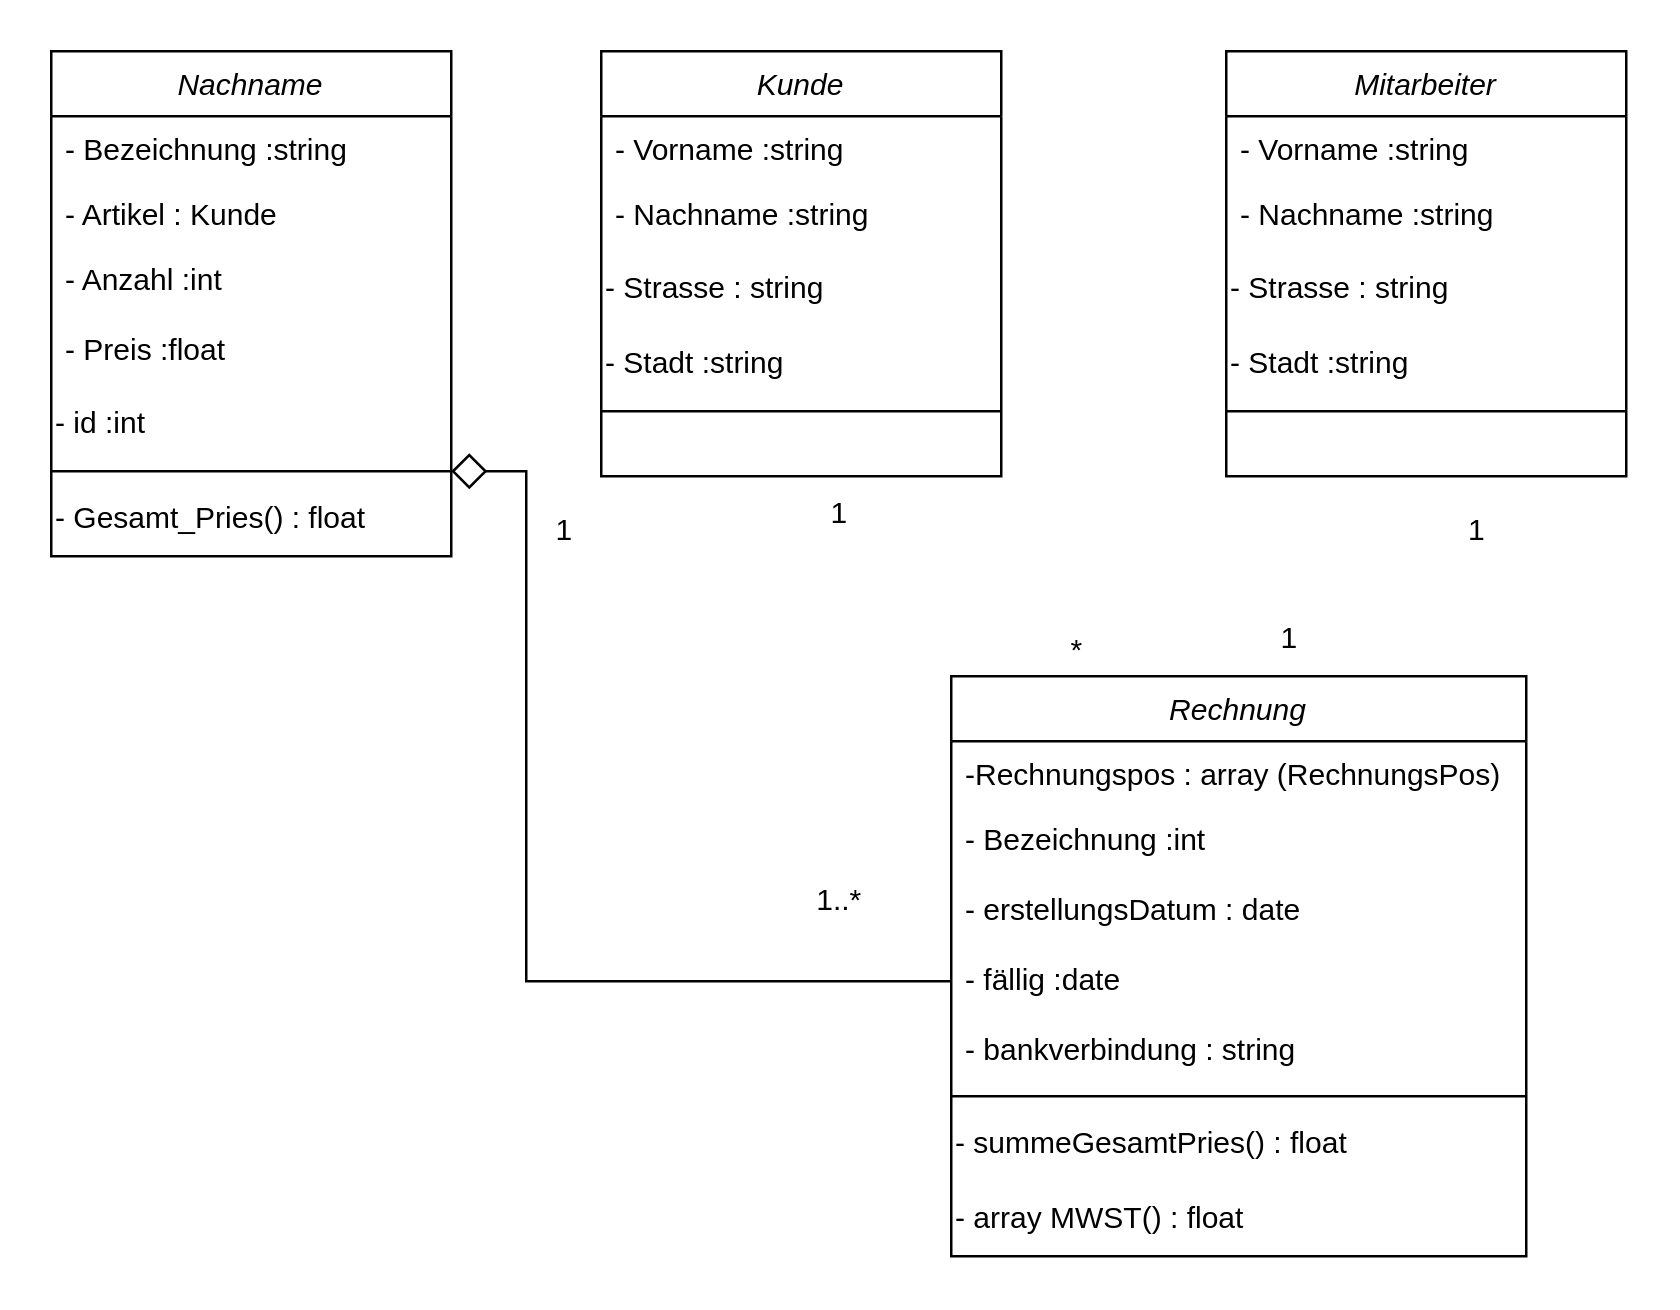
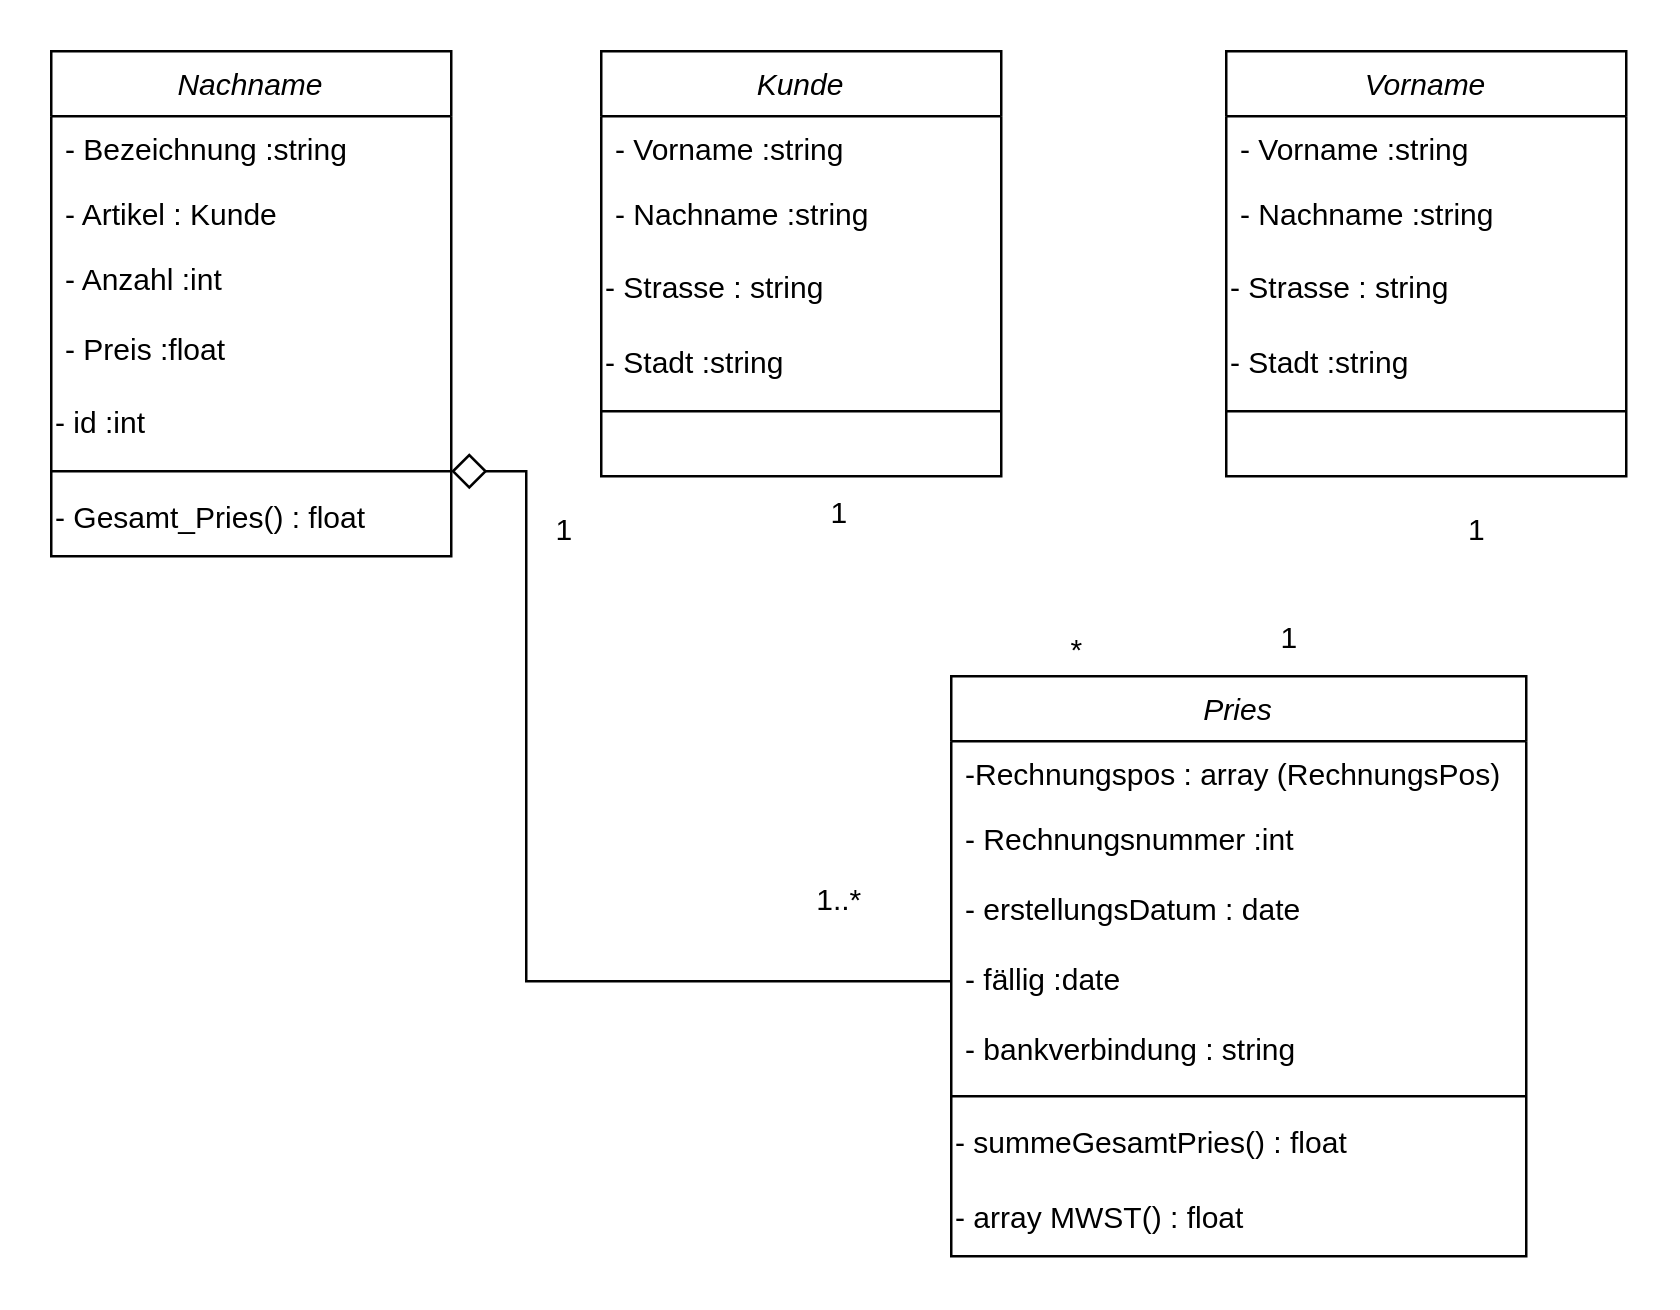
  <mxCell id="0" />
  <mxCell id="1" parent="0" />
  <mxCell id="2" value="Kunde" style="swimlane;fontStyle=2;align=center;verticalAlign=top;childLayout=stackLayout;horizontal=1;startSize=26;horizontalStack=0;resizeParent=1;resizeLast=0;collapsible=1;marginBottom=0;rounded=0;shadow=0;strokeWidth=1;" parent="1" vertex="1"><mxGeometry x="240" y="20" width="160" height="170" as="geometry"><mxRectangle x="220" y="120" width="160" height="26" as="alternateBounds" /></mxGeometry></mxCell>
  <mxCell id="3" value="- Vorname :string" style="text;align=left;verticalAlign=top;spacingLeft=4;spacingRight=4;overflow=hidden;rotatable=0;points=[[0,0.5],[1,0.5]];portConstraint=eastwest;" parent="2" vertex="1"><mxGeometry y="26" width="160" height="26" as="geometry" /></mxCell>
  <mxCell id="4" value="- Nachname :string&#10;" style="text;align=left;verticalAlign=top;spacingLeft=4;spacingRight=4;overflow=hidden;rotatable=0;points=[[0,0.5],[1,0.5]];portConstraint=eastwest;rounded=0;shadow=0;html=0;" parent="2" vertex="1"><mxGeometry y="52" width="160" height="28" as="geometry" /></mxCell>
  <mxCell id="5" value="- Strasse : string" style="text;html=1;resizable=0;autosize=1;align=left;verticalAlign=middle;points=[];fillColor=none;strokeColor=none;rounded=0;" parent="2" vertex="1"><mxGeometry y="80" width="160" height="30" as="geometry" /></mxCell>
  <mxCell id="6" value="- Stadt :string" style="text;html=1;resizable=0;autosize=1;align=left;verticalAlign=middle;points=[];fillColor=none;strokeColor=none;rounded=0;" parent="2" vertex="1"><mxGeometry y="110" width="160" height="30" as="geometry" /></mxCell>
  <mxCell id="7" value="" style="line;html=1;strokeWidth=1;align=left;verticalAlign=middle;spacingTop=-1;spacingLeft=3;spacingRight=3;rotatable=0;labelPosition=right;points=[];portConstraint=eastwest;" parent="2" vertex="1"><mxGeometry y="140" width="160" height="8" as="geometry" /></mxCell>
- <mxCell id="8" value="Mitarbeiter" style="swimlane;fontStyle=2;align=center;verticalAlign=top;childLayout=stackLayout;horizontal=1;startSize=26;horizontalStack=0;resizeParent=1;resizeLast=0;collapsible=1;marginBottom=0;rounded=0;shadow=0;strokeWidth=1;" parent="1" vertex="1"><mxGeometry x="490" y="20" width="160" height="170" as="geometry"><mxRectangle x="220" y="120" width="160" height="26" as="alternateBounds" /></mxGeometry></mxCell>
+ <mxCell id="8" value="Vorname" style="swimlane;fontStyle=2;align=center;verticalAlign=top;childLayout=stackLayout;horizontal=1;startSize=26;horizontalStack=0;resizeParent=1;resizeLast=0;collapsible=1;marginBottom=0;rounded=0;shadow=0;strokeWidth=1;" parent="1" vertex="1"><mxGeometry x="490" y="20" width="160" height="170" as="geometry"><mxRectangle x="220" y="120" width="160" height="26" as="alternateBounds" /></mxGeometry></mxCell>
  <mxCell id="9" value="- Vorname :string" style="text;align=left;verticalAlign=top;spacingLeft=4;spacingRight=4;overflow=hidden;rotatable=0;points=[[0,0.5],[1,0.5]];portConstraint=eastwest;" parent="8" vertex="1"><mxGeometry y="26" width="160" height="26" as="geometry" /></mxCell>
  <mxCell id="10" value="- Nachname :string&#10;" style="text;align=left;verticalAlign=top;spacingLeft=4;spacingRight=4;overflow=hidden;rotatable=0;points=[[0,0.5],[1,0.5]];portConstraint=eastwest;rounded=0;shadow=0;html=0;" parent="8" vertex="1"><mxGeometry y="52" width="160" height="28" as="geometry" /></mxCell>
  <mxCell id="11" value="- Strasse : string" style="text;html=1;resizable=0;autosize=1;align=left;verticalAlign=middle;points=[];fillColor=none;strokeColor=none;rounded=0;" parent="8" vertex="1"><mxGeometry y="80" width="160" height="30" as="geometry" /></mxCell>
  <mxCell id="12" value="- Stadt :string" style="text;html=1;resizable=0;autosize=1;align=left;verticalAlign=middle;points=[];fillColor=none;strokeColor=none;rounded=0;" parent="8" vertex="1"><mxGeometry y="110" width="160" height="30" as="geometry" /></mxCell>
  <mxCell id="13" value="" style="line;html=1;strokeWidth=1;align=left;verticalAlign=middle;spacingTop=-1;spacingLeft=3;spacingRight=3;rotatable=0;labelPosition=right;points=[];portConstraint=eastwest;" parent="8" vertex="1"><mxGeometry y="140" width="160" height="8" as="geometry" /></mxCell>
  <mxCell id="14" value="Nachname" style="swimlane;fontStyle=2;align=center;verticalAlign=top;childLayout=stackLayout;horizontal=1;startSize=26;horizontalStack=0;resizeParent=1;resizeLast=0;collapsible=1;marginBottom=0;rounded=0;shadow=0;strokeWidth=1;" parent="1" vertex="1"><mxGeometry y="20" width="160" height="202" as="geometry" x="20"><mxRectangle x="220" y="120" width="160" height="26" as="alternateBounds" /></mxGeometry></mxCell>
  <mxCell id="15" value="- Bezeichnung :string" style="text;align=left;verticalAlign=top;spacingLeft=4;spacingRight=4;overflow=hidden;rotatable=0;points=[[0,0.5],[1,0.5]];portConstraint=eastwest;" parent="14" vertex="1"><mxGeometry y="26" width="160" height="26" as="geometry" /></mxCell>
  <mxCell id="16" value="- Artikel : Kunde" style="text;align=left;verticalAlign=top;spacingLeft=4;spacingRight=4;overflow=hidden;rotatable=0;points=[[0,0.5],[1,0.5]];portConstraint=eastwest;" parent="14" vertex="1"><mxGeometry y="52" width="160" height="26" as="geometry" /></mxCell>
  <mxCell id="17" value="- Anzahl :int" style="text;align=left;verticalAlign=top;spacingLeft=4;spacingRight=4;overflow=hidden;rotatable=0;points=[[0,0.5],[1,0.5]];portConstraint=eastwest;rounded=0;shadow=0;html=0;" parent="14" vertex="1"><mxGeometry y="78" width="160" height="28" as="geometry" /></mxCell>
  <mxCell id="18" value="- Preis :float&#10;" style="text;align=left;verticalAlign=top;spacingLeft=4;spacingRight=4;overflow=hidden;rotatable=0;points=[[0,0.5],[1,0.5]];portConstraint=eastwest;rounded=0;shadow=0;html=0;" parent="14" vertex="1"><mxGeometry y="106" width="160" height="28" as="geometry" /></mxCell>
  <mxCell id="19" value="- id :int" style="text;html=1;resizable=0;autosize=1;align=left;verticalAlign=middle;points=[];fillColor=none;strokeColor=none;rounded=0;" parent="14" vertex="1"><mxGeometry y="134" width="160" height="30" as="geometry" /></mxCell>
  <mxCell id="20" value="" style="line;html=1;strokeWidth=1;align=left;verticalAlign=middle;spacingTop=-1;spacingLeft=3;spacingRight=3;rotatable=0;labelPosition=right;points=[];portConstraint=eastwest;" parent="14" vertex="1"><mxGeometry y="164" width="160" height="8" as="geometry" /></mxCell>
  <mxCell id="21" value="- Gesamt_Pries() : float" style="text;html=1;resizable=0;autosize=1;align=left;verticalAlign=middle;points=[];fillColor=none;strokeColor=none;rounded=0;" parent="14" vertex="1"><mxGeometry y="172" width="160" height="30" as="geometry" /></mxCell>
- <mxCell id="22" value="Rechnung" style="swimlane;fontStyle=2;align=center;verticalAlign=top;childLayout=stackLayout;horizontal=1;startSize=26;horizontalStack=0;resizeParent=1;resizeLast=0;collapsible=1;marginBottom=0;rounded=0;shadow=0;strokeWidth=1;" parent="1" vertex="1"><mxGeometry x="380" y="270" width="230" height="232" as="geometry"><mxRectangle x="220" y="120" width="160" height="26" as="alternateBounds" /></mxGeometry></mxCell>
+ <mxCell id="22" value="Pries" style="swimlane;fontStyle=2;align=center;verticalAlign=top;childLayout=stackLayout;horizontal=1;startSize=26;horizontalStack=0;resizeParent=1;resizeLast=0;collapsible=1;marginBottom=0;rounded=0;shadow=0;strokeWidth=1;" parent="1" vertex="1"><mxGeometry x="380" y="270" width="230" height="232" as="geometry"><mxRectangle x="220" y="120" width="160" height="26" as="alternateBounds" /></mxGeometry></mxCell>
  <mxCell id="23" value="-Rechnungspos : array (RechnungsPos)" style="text;align=left;verticalAlign=top;spacingLeft=4;spacingRight=4;overflow=hidden;rotatable=0;points=[[0,0.5],[1,0.5]];portConstraint=eastwest;" parent="22" vertex="1"><mxGeometry y="26" width="230" height="26" as="geometry" /></mxCell>
- <mxCell id="24" value="- Bezeichnung :int" style="text;align=left;verticalAlign=top;spacingLeft=4;spacingRight=4;overflow=hidden;rotatable=0;points=[[0,0.5],[1,0.5]];portConstraint=eastwest;rounded=0;shadow=0;html=0;" parent="22" vertex="1"><mxGeometry y="52" width="230" height="28" as="geometry" /></mxCell>
+ <mxCell id="24" value="- Rechnungsnummer :int" style="text;align=left;verticalAlign=top;spacingLeft=4;spacingRight=4;overflow=hidden;rotatable=0;points=[[0,0.5],[1,0.5]];portConstraint=eastwest;rounded=0;shadow=0;html=0;" parent="22" vertex="1"><mxGeometry y="52" width="230" height="28" as="geometry" /></mxCell>
  <mxCell id="25" value="- erstellungsDatum : date" style="text;align=left;verticalAlign=top;spacingLeft=4;spacingRight=4;overflow=hidden;rotatable=0;points=[[0,0.5],[1,0.5]];portConstraint=eastwest;rounded=0;shadow=0;html=0;" parent="22" vertex="1"><mxGeometry y="80" width="230" height="28" as="geometry" /></mxCell>
  <mxCell id="26" value="- fällig :date" style="text;align=left;verticalAlign=top;spacingLeft=4;spacingRight=4;overflow=hidden;rotatable=0;points=[[0,0.5],[1,0.5]];portConstraint=eastwest;rounded=0;shadow=0;html=0;" parent="22" vertex="1"><mxGeometry y="108" width="230" height="28" as="geometry" /></mxCell>
  <mxCell id="27" value="- bankverbindung : string" style="text;align=left;verticalAlign=top;spacingLeft=4;spacingRight=4;overflow=hidden;rotatable=0;points=[[0,0.5],[1,0.5]];portConstraint=eastwest;rounded=0;shadow=0;html=0;" vertex="1" parent="22"><mxGeometry y="136" width="230" height="28" as="geometry" /></mxCell>
  <mxCell id="28" value="" style="line;html=1;strokeWidth=1;align=left;verticalAlign=middle;spacingTop=-1;spacingLeft=3;spacingRight=3;rotatable=0;labelPosition=right;points=[];portConstraint=eastwest;" parent="22" vertex="1"><mxGeometry y="164" width="230" height="8" as="geometry" /></mxCell>
  <mxCell id="29" value="- summeGesamtPries() : float" style="text;html=1;resizable=0;autosize=1;align=left;verticalAlign=middle;points=[];fillColor=none;strokeColor=none;rounded=0;" parent="22" vertex="1"><mxGeometry y="172" width="230" height="30" as="geometry" /></mxCell>
  <mxCell id="30" value="- array MWST() : float" style="text;html=1;resizable=0;autosize=1;align=left;verticalAlign=middle;points=[];fillColor=none;strokeColor=none;rounded=0;" parent="22" vertex="1"><mxGeometry y="202" width="230" height="30" as="geometry" /></mxCell>
  <mxCell id="31" value="" style="edgeStyle=orthogonalEdgeStyle;rounded=0;orthogonalLoop=1;jettySize=auto;html=1;startArrow=diamond;startFill=0;endArrow=none;endFill=0;startSize=12;" parent="1" source="20" target="26" edge="1"><mxGeometry relative="1" as="geometry"><Array as="points"><mxPoint x="210" y="188" /><mxPoint x="210" y="392" /></Array></mxGeometry></mxCell>
  <mxCell id="32" value="1..*" style="text;html=1;resizable=0;autosize=1;align=center;verticalAlign=middle;points=[];fillColor=none;strokeColor=none;rounded=0;" parent="1" vertex="1"><mxGeometry x="315" y="345" width="40" height="30" as="geometry" /></mxCell>
  <mxCell id="33" value="1" style="text;html=1;resizable=0;autosize=1;align=center;verticalAlign=middle;points=[];fillColor=none;strokeColor=none;rounded=0;" parent="1" vertex="1"><mxGeometry x="320" y="190" width="30" height="30" as="geometry" /></mxCell>
  <mxCell id="34" value="*" style="text;html=1;resizable=0;autosize=1;align=center;verticalAlign=middle;points=[];fillColor=none;strokeColor=none;rounded=0;" parent="1" vertex="1"><mxGeometry x="415" y="245" width="30" height="30" as="geometry" /></mxCell>
  <mxCell id="35" value="1" style="text;html=1;resizable=0;autosize=1;align=center;verticalAlign=middle;points=[];fillColor=none;strokeColor=none;rounded=0;" parent="1" vertex="1"><mxGeometry x="575" y="197" width="30" height="30" as="geometry" /></mxCell>
  <mxCell id="36" value="1" style="text;html=1;resizable=0;autosize=1;align=center;verticalAlign=middle;points=[];fillColor=none;strokeColor=none;rounded=0;" parent="1" vertex="1"><mxGeometry x="500" y="240" width="30" height="30" as="geometry" /></mxCell>
  <mxCell id="37" value="1" style="text;html=1;resizable=0;autosize=1;align=center;verticalAlign=middle;points=[];fillColor=none;strokeColor=none;rounded=0;" parent="1" vertex="1"><mxGeometry x="210" y="197" width="30" height="30" as="geometry" /></mxCell>
